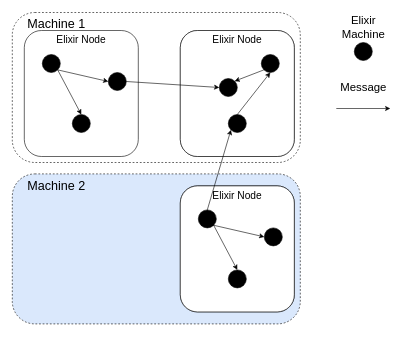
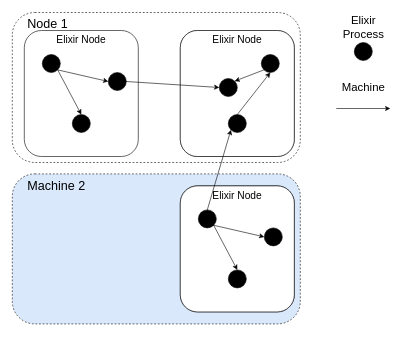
  <mxCell id="0" />
  <mxCell id="1" parent="0" />
  <mxCell id="2" value="&amp;nbsp; &amp;nbsp; Machine 2" style="rounded=1;whiteSpace=wrap;html=1;dashed=1;verticalAlign=top;align=left;fontSize=21;fillColor=#dae8fc;" vertex="1" parent="1"><mxGeometry x="20" y="289" width="480" height="250" as="geometry" /></mxCell>
- <mxCell id="3" value="&amp;nbsp; &amp;nbsp; Machine 1" style="rounded=1;whiteSpace=wrap;html=1;dashed=1;verticalAlign=top;align=left;fontSize=21;" vertex="1" parent="1"><mxGeometry x="20" y="20" width="480" height="250" as="geometry" /></mxCell>
+ <mxCell id="3" value="&amp;nbsp; &amp;nbsp; Node 1" style="rounded=1;whiteSpace=wrap;html=1;dashed=1;verticalAlign=top;align=left;fontSize=21;" vertex="1" parent="1"><mxGeometry x="20" y="20" width="480" height="250" as="geometry" /></mxCell>
  <mxCell id="4" value="Elixir Node" style="rounded=1;whiteSpace=wrap;html=1;verticalAlign=top;fontSize=17;" vertex="1" parent="1"><mxGeometry x="40" y="50" width="190" height="210" as="geometry" /></mxCell>
  <mxCell id="5" value="" style="ellipse;whiteSpace=wrap;html=1;aspect=fixed;fillColor=#000000;" vertex="1" parent="1"><mxGeometry x="70" y="90" width="30" height="30" as="geometry" /></mxCell>
  <mxCell id="6" value="" style="ellipse;whiteSpace=wrap;html=1;aspect=fixed;fillColor=#000000;" vertex="1" parent="1"><mxGeometry x="120" y="190" width="30" height="30" as="geometry" /></mxCell>
  <mxCell id="7" value="" style="ellipse;whiteSpace=wrap;html=1;aspect=fixed;fillColor=#000000;" vertex="1" parent="1"><mxGeometry x="180" y="120" width="30" height="30" as="geometry" /></mxCell>
  <mxCell id="8" value="" style="rounded=1;whiteSpace=wrap;html=1;" vertex="1" parent="1"><mxGeometry x="300" y="50" width="190" height="210" as="geometry" /></mxCell>
  <mxCell id="9" value="Elixir Node" style="rounded=1;whiteSpace=wrap;html=1;verticalAlign=top;fontSize=17;" vertex="1" parent="1"><mxGeometry x="300" y="50" width="190" height="210" as="geometry" /></mxCell>
  <mxCell id="10" value="" style="ellipse;whiteSpace=wrap;html=1;aspect=fixed;fillColor=#000000;" vertex="1" parent="1"><mxGeometry x="365" y="130" width="30" height="30" as="geometry" /></mxCell>
  <mxCell id="11" value="" style="ellipse;whiteSpace=wrap;html=1;aspect=fixed;fillColor=#000000;" vertex="1" parent="1"><mxGeometry x="380" y="190" width="30" height="30" as="geometry" /></mxCell>
  <mxCell id="12" value="" style="ellipse;whiteSpace=wrap;html=1;aspect=fixed;fillColor=#000000;" vertex="1" parent="1"><mxGeometry x="435" y="90" width="30" height="30" as="geometry" /></mxCell>
  <mxCell id="13" value="" style="endArrow=classic;html=1;rounded=0;exitX=1;exitY=1;exitDx=0;exitDy=0;entryX=0.5;entryY=0;entryDx=0;entryDy=0;" edge="1" parent="1" source="5" target="6"><mxGeometry width="50" height="50" relative="1" as="geometry"><mxPoint x="290" y="360" as="sourcePoint" /><mxPoint x="340" y="310" as="targetPoint" /></mxGeometry></mxCell>
  <mxCell id="14" value="" style="endArrow=classic;html=1;rounded=0;exitX=1;exitY=1;exitDx=0;exitDy=0;entryX=0;entryY=0.5;entryDx=0;entryDy=0;" edge="1" parent="1" source="5" target="7"><mxGeometry width="50" height="50" relative="1" as="geometry"><mxPoint x="106" y="126" as="sourcePoint" /><mxPoint x="145" y="200" as="targetPoint" /></mxGeometry></mxCell>
  <mxCell id="15" value="" style="endArrow=classic;html=1;rounded=0;exitX=1;exitY=0.5;exitDx=0;exitDy=0;entryX=0;entryY=0.5;entryDx=0;entryDy=0;" edge="1" parent="1" source="7" target="10"><mxGeometry width="50" height="50" relative="1" as="geometry"><mxPoint x="106" y="126" as="sourcePoint" /><mxPoint x="145" y="200" as="targetPoint" /></mxGeometry></mxCell>
  <mxCell id="16" value="" style="endArrow=classic;html=1;rounded=0;exitX=0;exitY=1;exitDx=0;exitDy=0;entryX=1;entryY=0;entryDx=0;entryDy=0;" edge="1" parent="1" source="12" target="10"><mxGeometry width="50" height="50" relative="1" as="geometry"><mxPoint x="320" y="380" as="sourcePoint" /><mxPoint x="370" y="330" as="targetPoint" /></mxGeometry></mxCell>
  <mxCell id="17" value="" style="endArrow=classic;html=1;rounded=0;exitX=0.5;exitY=0;exitDx=0;exitDy=0;entryX=0.5;entryY=1;entryDx=0;entryDy=0;" edge="1" parent="1" source="11" target="12"><mxGeometry width="50" height="50" relative="1" as="geometry"><mxPoint x="320" y="380" as="sourcePoint" /><mxPoint x="370" y="330" as="targetPoint" /></mxGeometry></mxCell>
  <mxCell id="18" value="" style="rounded=1;whiteSpace=wrap;html=1;" vertex="1" parent="1"><mxGeometry x="300" y="309" width="190" height="210" as="geometry" /></mxCell>
  <mxCell id="19" value="Elixir Node" style="rounded=1;whiteSpace=wrap;html=1;verticalAlign=top;fontSize=17;" vertex="1" parent="1"><mxGeometry x="300" y="309" width="190" height="210" as="geometry" /></mxCell>
  <mxCell id="20" value="" style="ellipse;whiteSpace=wrap;html=1;aspect=fixed;fillColor=#000000;" vertex="1" parent="1"><mxGeometry x="330" y="349" width="30" height="30" as="geometry" /></mxCell>
  <mxCell id="21" value="" style="ellipse;whiteSpace=wrap;html=1;aspect=fixed;fillColor=#000000;" vertex="1" parent="1"><mxGeometry x="380" y="449" width="30" height="30" as="geometry" /></mxCell>
  <mxCell id="22" value="" style="ellipse;whiteSpace=wrap;html=1;aspect=fixed;fillColor=#000000;" vertex="1" parent="1"><mxGeometry x="440" y="379" width="30" height="30" as="geometry" /></mxCell>
  <mxCell id="23" value="" style="endArrow=classic;html=1;rounded=0;exitX=1;exitY=1;exitDx=0;exitDy=0;entryX=0.5;entryY=0;entryDx=0;entryDy=0;" edge="1" parent="1" source="20" target="21"><mxGeometry width="50" height="50" relative="1" as="geometry"><mxPoint x="550" y="619" as="sourcePoint" /><mxPoint x="600" y="569" as="targetPoint" /></mxGeometry></mxCell>
  <mxCell id="24" value="" style="endArrow=classic;html=1;rounded=0;exitX=1;exitY=1;exitDx=0;exitDy=0;entryX=0;entryY=0.5;entryDx=0;entryDy=0;" edge="1" parent="1" source="20" target="22"><mxGeometry width="50" height="50" relative="1" as="geometry"><mxPoint x="366" y="385" as="sourcePoint" /><mxPoint x="405" y="459" as="targetPoint" /></mxGeometry></mxCell>
  <mxCell id="25" value="" style="endArrow=classic;html=1;rounded=0;exitX=0.5;exitY=0;exitDx=0;exitDy=0;entryX=0;entryY=1;entryDx=0;entryDy=0;" edge="1" parent="1" source="20" target="11"><mxGeometry width="50" height="50" relative="1" as="geometry"><mxPoint x="340" y="330" as="sourcePoint" /><mxPoint x="390" y="280" as="targetPoint" /></mxGeometry></mxCell>
  <mxCell id="26" value="" style="ellipse;whiteSpace=wrap;html=1;aspect=fixed;fillColor=#000000;" vertex="1" parent="1"><mxGeometry x="590" y="70" width="30" height="30" as="geometry" /></mxCell>
- <mxCell id="27" value="&lt;font style=&quot;font-size: 19px;&quot;&gt;Elixir Machine&lt;/font&gt;" style="text;html=1;align=center;verticalAlign=middle;whiteSpace=wrap;rounded=0;" vertex="1" parent="1"><mxGeometry x="552.5" y="30" width="105" height="30" as="geometry" /></mxCell>
- <mxCell id="28" value="&lt;span style=&quot;font-size: 19px;&quot;&gt;Message&lt;/span&gt;" style="text;html=1;align=center;verticalAlign=middle;whiteSpace=wrap;rounded=0;" vertex="1" parent="1"><mxGeometry x="552.5" y="130" width="105" height="30" as="geometry" /></mxCell>
+ <mxCell id="27" value="&lt;font style=&quot;font-size: 19px;&quot;&gt;Elixir Process&lt;/font&gt;" style="text;html=1;align=center;verticalAlign=middle;whiteSpace=wrap;rounded=0;" vertex="1" parent="1"><mxGeometry x="552.5" y="30" width="105" height="30" as="geometry" /></mxCell>
+ <mxCell id="28" value="&lt;span style=&quot;font-size: 19px;&quot;&gt;Machine&lt;/span&gt;" style="text;html=1;align=center;verticalAlign=middle;whiteSpace=wrap;rounded=0;" vertex="1" parent="1"><mxGeometry x="552.5" y="130" width="105" height="30" as="geometry" /></mxCell>
  <mxCell id="29" value="" style="endArrow=classic;html=1;rounded=0;" edge="1" parent="1"><mxGeometry width="50" height="50" relative="1" as="geometry"><mxPoint x="560" y="180" as="sourcePoint" /><mxPoint x="650" y="180" as="targetPoint" /></mxGeometry></mxCell>
